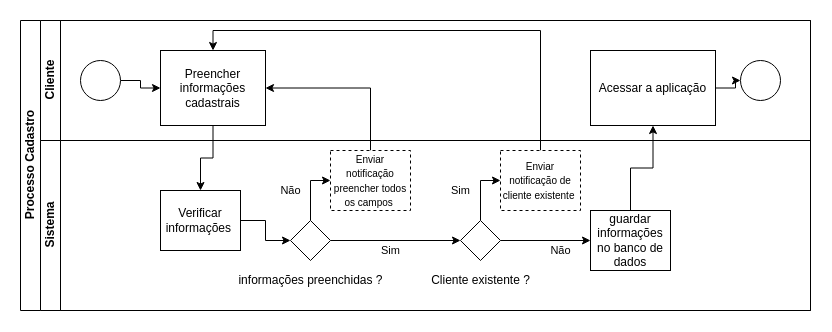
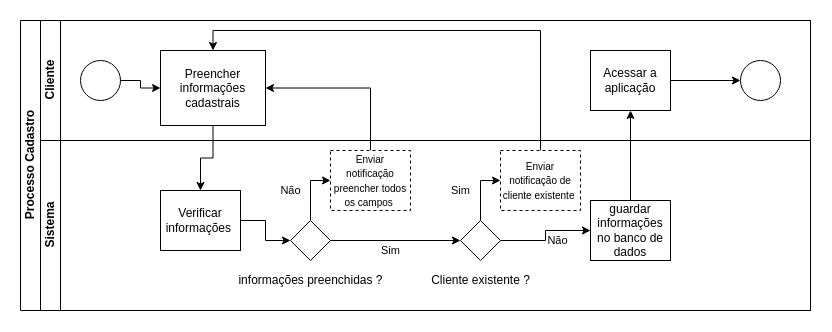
  <mxCell id="0" />
  <mxCell id="1" parent="0" />
  <mxCell id="2" value="Processo Cadastro" style="swimlane;html=1;childLayout=stackLayout;resizeParent=1;resizeParentMax=0;horizontal=0;startSize=20;horizontalStack=0;" parent="1" vertex="1"><mxGeometry x="20" y="20" width="790" height="290" as="geometry" /></mxCell>
  <mxCell id="3" style="edgeStyle=orthogonalEdgeStyle;rounded=0;orthogonalLoop=1;jettySize=auto;html=1;exitX=0.5;exitY=1;exitDx=0;exitDy=0;entryX=0.5;entryY=0;entryDx=0;entryDy=0;" edge="1" parent="2" source="11" target="24"><mxGeometry relative="1" as="geometry" /></mxCell>
  <mxCell id="4" style="edgeStyle=orthogonalEdgeStyle;rounded=0;orthogonalLoop=1;jettySize=auto;html=1;exitX=0.5;exitY=0;exitDx=0;exitDy=0;entryX=1;entryY=0.5;entryDx=0;entryDy=0;" edge="1" parent="2" source="25" target="11"><mxGeometry relative="1" as="geometry" /></mxCell>
  <mxCell id="5" value="Cliente" style="swimlane;html=1;startSize=20;horizontal=0;" parent="2" vertex="1"><mxGeometry x="20" width="770" height="120" as="geometry" /></mxCell>
  <mxCell id="6" value="" style="edgeStyle=orthogonalEdgeStyle;rounded=0;orthogonalLoop=1;jettySize=auto;html=1;" parent="5" source="10" target="11" edge="1"><mxGeometry relative="1" as="geometry" /></mxCell>
  <mxCell id="7" value="" style="ellipse;whiteSpace=wrap;html=1;" parent="5" vertex="1"><mxGeometry x="700" y="40" width="40" height="40" as="geometry" /></mxCell>
  <mxCell id="8" style="edgeStyle=orthogonalEdgeStyle;rounded=0;orthogonalLoop=1;jettySize=auto;html=1;exitX=1;exitY=0.5;exitDx=0;exitDy=0;" edge="1" parent="5" source="9" target="7"><mxGeometry relative="1" as="geometry" /></mxCell>
- <mxCell id="9" value="Acessar a aplicação" style="rounded=0;whiteSpace=wrap;html=1;fontFamily=Helvetica;fontSize=12;fontColor=#000000;align=center;" vertex="1" parent="5"><mxGeometry x="550" y="30" width="125" height="75" as="geometry" /></mxCell>
+ <mxCell id="9" value="Acessar a aplicação" style="rounded=0;whiteSpace=wrap;html=1;fontFamily=Helvetica;fontSize=12;fontColor=#000000;align=center;" vertex="1" parent="5"><mxGeometry x="550" y="30" width="80" height="60" as="geometry" /></mxCell>
  <mxCell id="10" value="" style="ellipse;whiteSpace=wrap;html=1;" parent="5" vertex="1"><mxGeometry x="40" y="40" width="40" height="40" as="geometry" /></mxCell>
  <mxCell id="11" value="Preencher informações cadastrais" style="rounded=0;whiteSpace=wrap;html=1;fontFamily=Helvetica;fontSize=12;fontColor=#000000;align=center;" parent="5" vertex="1"><mxGeometry x="120" y="30" width="105" height="75" as="geometry" /></mxCell>
  <mxCell id="12" style="edgeStyle=orthogonalEdgeStyle;rounded=0;orthogonalLoop=1;jettySize=auto;html=1;exitX=0.5;exitY=0;exitDx=0;exitDy=0;entryX=0.5;entryY=1;entryDx=0;entryDy=0;" edge="1" parent="2" source="21" target="9"><mxGeometry relative="1" as="geometry" /></mxCell>
  <mxCell id="13" style="edgeStyle=orthogonalEdgeStyle;rounded=0;orthogonalLoop=1;jettySize=auto;html=1;exitX=0.5;exitY=0;exitDx=0;exitDy=0;entryX=0.5;entryY=0;entryDx=0;entryDy=0;" edge="1" parent="2" source="19" target="11"><mxGeometry relative="1" as="geometry" /></mxCell>
  <mxCell id="14" value="Sistema" style="swimlane;html=1;startSize=20;horizontal=0;" parent="2" vertex="1"><mxGeometry x="20" y="120" width="770" height="170" as="geometry" /></mxCell>
  <mxCell id="15" style="edgeStyle=orthogonalEdgeStyle;rounded=0;orthogonalLoop=1;jettySize=auto;html=1;exitX=1;exitY=0.5;exitDx=0;exitDy=0;entryX=0;entryY=0.5;entryDx=0;entryDy=0;" edge="1" parent="14" source="24" target="23"><mxGeometry relative="1" as="geometry" /></mxCell>
  <mxCell id="16" value="Não" style="edgeStyle=orthogonalEdgeStyle;rounded=0;orthogonalLoop=1;jettySize=auto;html=1;exitX=0.5;exitY=0;exitDx=0;exitDy=0;entryX=0;entryY=0.5;entryDx=0;entryDy=0;" edge="1" parent="14" source="23" target="25"><mxGeometry y="20" relative="1" as="geometry"><mxPoint as="offset" /></mxGeometry></mxCell>
  <mxCell id="17" value="Sim" style="edgeStyle=orthogonalEdgeStyle;rounded=0;orthogonalLoop=1;jettySize=auto;html=1;exitX=0.5;exitY=0;exitDx=0;exitDy=0;entryX=0;entryY=0.5;entryDx=0;entryDy=0;" edge="1" parent="14" source="20" target="19"><mxGeometry y="20" relative="1" as="geometry"><Array as="points"><mxPoint x="440" y="40" /></Array><mxPoint as="offset" /></mxGeometry></mxCell>
  <mxCell id="18" value="Não" style="edgeStyle=orthogonalEdgeStyle;rounded=0;orthogonalLoop=1;jettySize=auto;html=1;exitX=1;exitY=0.5;exitDx=0;exitDy=0;" edge="1" parent="14" source="20" target="21"><mxGeometry x="0.333" y="-10" relative="1" as="geometry"><mxPoint as="offset" /></mxGeometry></mxCell>
  <mxCell id="19" value="&lt;font style=&quot;font-size: 10px&quot;&gt;Enviar notificação de cliente existente&amp;nbsp;&lt;/font&gt;" style="rounded=0;whiteSpace=wrap;html=1;fontFamily=Helvetica;fontSize=12;fontColor=#000000;align=center;dashed=1;" vertex="1" parent="14"><mxGeometry x="460" y="10" width="80" height="60" as="geometry" /></mxCell>
  <mxCell id="20" value="" style="rhombus;whiteSpace=wrap;html=1;" vertex="1" parent="14"><mxGeometry x="420" y="80" width="40" height="40" as="geometry" /></mxCell>
- <mxCell id="21" value="guardar informações no banco de dados" style="rounded=0;whiteSpace=wrap;html=1;fontFamily=Helvetica;fontSize=12;fontColor=#000000;align=center;" vertex="1" parent="14"><mxGeometry x="550" y="70" width="80" height="60" as="geometry" /></mxCell>
+ <mxCell id="21" value="guardar informações no banco de dados" style="rounded=0;whiteSpace=wrap;html=1;fontFamily=Helvetica;fontSize=12;fontColor=#000000;align=center;" vertex="1" parent="14"><mxGeometry x="550" y="60" width="80" height="60" as="geometry" /></mxCell>
  <mxCell id="22" value="Sim" style="edgeStyle=orthogonalEdgeStyle;rounded=0;orthogonalLoop=1;jettySize=auto;html=1;exitX=1;exitY=0.5;exitDx=0;exitDy=0;" edge="1" parent="14" source="23" target="20"><mxGeometry x="-0.077" y="-10" relative="1" as="geometry"><mxPoint as="offset" /></mxGeometry></mxCell>
  <mxCell id="23" value="" style="rhombus;whiteSpace=wrap;html=1;" vertex="1" parent="14"><mxGeometry x="250" y="80" width="40" height="40" as="geometry" /></mxCell>
  <mxCell id="24" value="Verificar informações&amp;nbsp;" style="rounded=0;whiteSpace=wrap;html=1;fontFamily=Helvetica;fontSize=12;fontColor=#000000;align=center;" vertex="1" parent="14"><mxGeometry x="120" y="50" width="80" height="60" as="geometry" /></mxCell>
  <mxCell id="25" value="&lt;font style=&quot;font-size: 10px&quot;&gt;Enviar notificação preencher todos os campos&amp;nbsp;&lt;/font&gt;" style="rounded=0;whiteSpace=wrap;html=1;fontFamily=Helvetica;fontSize=12;fontColor=#000000;align=center;dashed=1;" vertex="1" parent="14"><mxGeometry x="290" y="10" width="80" height="60" as="geometry" /></mxCell>
  <mxCell id="26" value="informações preenchidas ?" style="text;html=1;align=center;verticalAlign=middle;resizable=0;points=[];autosize=1;" vertex="1" parent="14"><mxGeometry x="190" y="130" width="160" height="20" as="geometry" /></mxCell>
  <mxCell id="27" value="Cliente existente ?" style="text;html=1;align=center;verticalAlign=middle;resizable=0;points=[];autosize=1;" vertex="1" parent="14"><mxGeometry x="385" y="130" width="110" height="20" as="geometry" /></mxCell>
